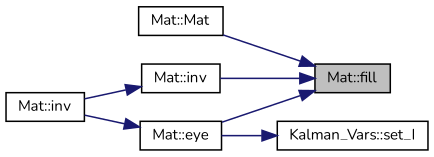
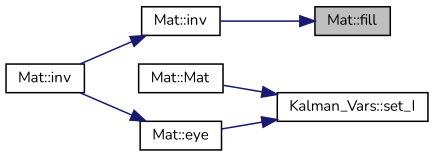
  digraph {
    fontname=Nunito
    rankdir=RL
    node [color=black fillcolor=white fontname=Nunito fontsize=10 shape=record style=filled]
    edge [color=midnightblue dir=back fontname=Nunito fontsize=10 labelfontname=Helvetica labelfontsize=10 style=solid]
    n1 [fillcolor=grey75 fontcolor=black height=0.2 label="Mat::fill" width=0.4]
    n2 [height=0.2 label="Mat::Mat" width=0.4]
    n3 [height=0.2 label="Mat::inv" width=0.4]
    n4 [height=0.2 label="Mat::eye" width=0.4]
    n5 [height=0.2 label="Mat::inv" width=0.4]
    n6 [height=0.2 label="Kalman_Vars::set_I" width=0.4]
-   n1 -> n2
+   n6 -> n2
    n1 -> n3
-   n1 -> n4
    n3 -> n5
    n4 -> n5
    n6 -> n4
  }
